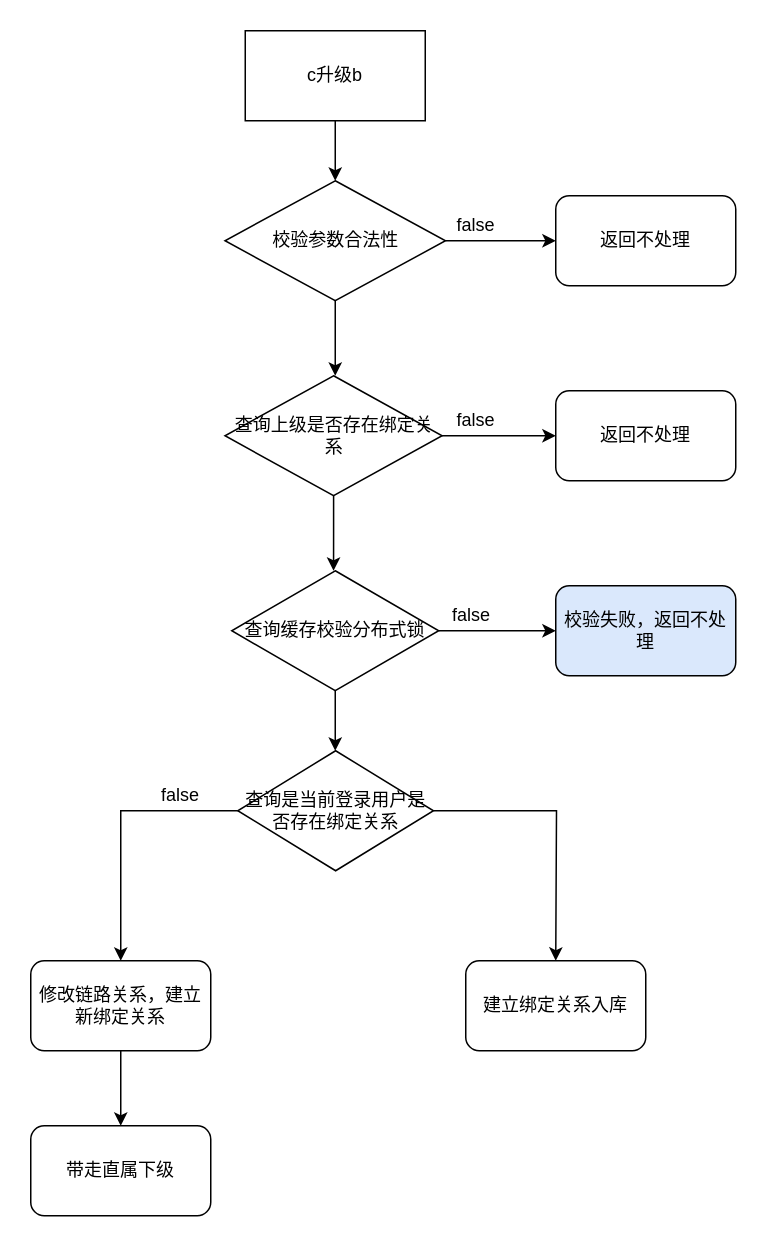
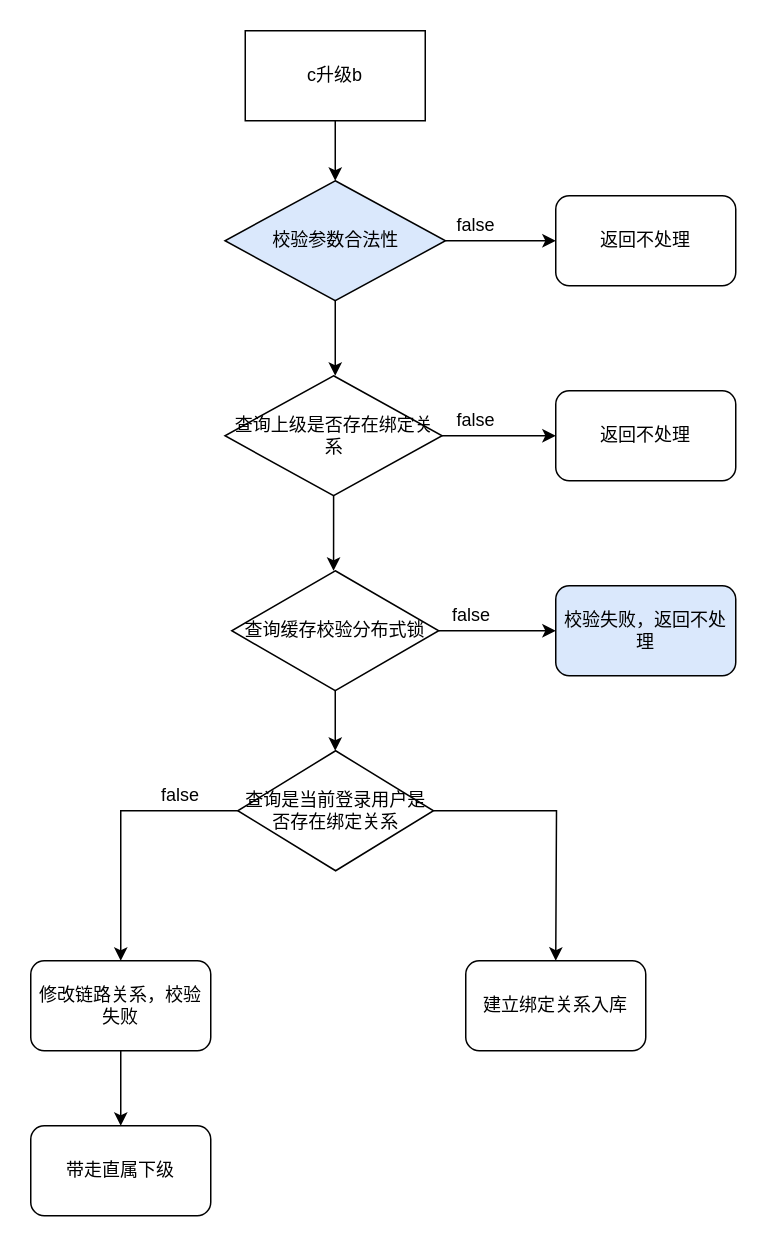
  <mxCell id="0" />
  <mxCell id="1" parent="0" />
  <mxCell id="2" style="edgeStyle=orthogonalEdgeStyle;rounded=0;orthogonalLoop=1;jettySize=auto;html=1;" edge="1" parent="1" source="3"><mxGeometry relative="1" as="geometry"><mxPoint x="223" y="120" as="targetPoint" /></mxGeometry></mxCell>
  <mxCell id="3" value="c升级b" style="whiteSpace=wrap;html=1;rounded=0;" vertex="1" parent="1"><mxGeometry x="163" y="20" width="120" height="60" as="geometry" /></mxCell>
  <mxCell id="4" style="edgeStyle=orthogonalEdgeStyle;rounded=0;orthogonalLoop=1;jettySize=auto;html=1;" edge="1" parent="1" source="6"><mxGeometry relative="1" as="geometry"><mxPoint x="370" y="160" as="targetPoint" /></mxGeometry></mxCell>
  <mxCell id="5" style="edgeStyle=orthogonalEdgeStyle;rounded=0;orthogonalLoop=1;jettySize=auto;html=1;" edge="1" parent="1" source="6"><mxGeometry relative="1" as="geometry"><mxPoint x="223" y="250" as="targetPoint" /></mxGeometry></mxCell>
- <mxCell id="6" value="校验参数合法性" style="rhombus;whiteSpace=wrap;html=1;" vertex="1" parent="1"><mxGeometry x="149.5" y="120" width="147" height="80" as="geometry" /></mxCell>
+ <mxCell id="6" value="校验参数合法性" style="rhombus;whiteSpace=wrap;html=1;fillColor=#dae8fc;" vertex="1" parent="1"><mxGeometry x="149.5" y="120" width="147" height="80" as="geometry" /></mxCell>
  <mxCell id="7" value="false" style="text;html=1;strokeColor=none;fillColor=none;align=center;verticalAlign=middle;whiteSpace=wrap;rounded=0;" vertex="1" parent="1"><mxGeometry x="297" y="140" width="40" height="20" as="geometry" /></mxCell>
  <mxCell id="8" value="返回不处理" style="rounded=1;whiteSpace=wrap;html=1;" vertex="1" parent="1"><mxGeometry x="370" y="130" width="120" height="60" as="geometry" /></mxCell>
  <mxCell id="9" style="edgeStyle=orthogonalEdgeStyle;rounded=0;orthogonalLoop=1;jettySize=auto;html=1;" edge="1" parent="1" source="11"><mxGeometry relative="1" as="geometry"><mxPoint x="370" y="290" as="targetPoint" /></mxGeometry></mxCell>
  <mxCell id="10" style="edgeStyle=orthogonalEdgeStyle;rounded=0;orthogonalLoop=1;jettySize=auto;html=1;" edge="1" parent="1" source="11"><mxGeometry relative="1" as="geometry"><mxPoint x="221.875" y="380" as="targetPoint" /></mxGeometry></mxCell>
  <mxCell id="11" value="查询上级是否存在绑定关系" style="rhombus;whiteSpace=wrap;html=1;" vertex="1" parent="1"><mxGeometry x="149.5" y="250" width="144.75" height="80" as="geometry" /></mxCell>
  <mxCell id="12" value="返回不处理" style="rounded=1;whiteSpace=wrap;html=1;" vertex="1" parent="1"><mxGeometry x="370" y="260" width="120" height="60" as="geometry" /></mxCell>
  <mxCell id="13" value="false" style="text;html=1;strokeColor=none;fillColor=none;align=center;verticalAlign=middle;whiteSpace=wrap;rounded=0;" vertex="1" parent="1"><mxGeometry x="297" y="270" width="40" height="20" as="geometry" /></mxCell>
  <mxCell id="14" style="edgeStyle=orthogonalEdgeStyle;rounded=0;orthogonalLoop=1;jettySize=auto;html=1;" edge="1" parent="1" source="16"><mxGeometry relative="1" as="geometry"><mxPoint x="370" y="420" as="targetPoint" /></mxGeometry></mxCell>
  <mxCell id="15" style="edgeStyle=orthogonalEdgeStyle;rounded=0;orthogonalLoop=1;jettySize=auto;html=1;" edge="1" parent="1" source="16"><mxGeometry relative="1" as="geometry"><mxPoint x="223" y="500" as="targetPoint" /></mxGeometry></mxCell>
  <mxCell id="16" value="查询缓存校验分布式锁" style="rhombus;whiteSpace=wrap;html=1;" vertex="1" parent="1"><mxGeometry x="154" y="380" width="138" height="80" as="geometry" /></mxCell>
  <mxCell id="17" value="false" style="text;html=1;strokeColor=none;fillColor=none;align=center;verticalAlign=middle;whiteSpace=wrap;rounded=0;" vertex="1" parent="1"><mxGeometry x="294.25" y="400" width="40" height="20" as="geometry" /></mxCell>
  <mxCell id="18" value="校验失败，返回不处理" style="rounded=1;whiteSpace=wrap;html=1;fillColor=#dae8fc;" vertex="1" parent="1"><mxGeometry x="370" y="390" width="120" height="60" as="geometry" /></mxCell>
  <mxCell id="19" style="edgeStyle=orthogonalEdgeStyle;rounded=0;orthogonalLoop=1;jettySize=auto;html=1;" edge="1" parent="1" source="21"><mxGeometry relative="1" as="geometry"><mxPoint x="370" y="640" as="targetPoint" /></mxGeometry></mxCell>
  <mxCell id="20" style="edgeStyle=orthogonalEdgeStyle;rounded=0;orthogonalLoop=1;jettySize=auto;html=1;" edge="1" parent="1" source="21"><mxGeometry relative="1" as="geometry"><mxPoint x="80" y="640" as="targetPoint" /><Array as="points"><mxPoint x="80" y="540" /><mxPoint x="80" y="640" /></Array></mxGeometry></mxCell>
  <mxCell id="21" value="查询是当前登录用户是否存在绑定关系" style="rhombus;whiteSpace=wrap;html=1;" vertex="1" parent="1"><mxGeometry x="158" y="500" width="130.5" height="80" as="geometry" /></mxCell>
  <mxCell id="22" value="false" style="text;html=1;strokeColor=none;fillColor=none;align=center;verticalAlign=middle;whiteSpace=wrap;rounded=0;" vertex="1" parent="1"><mxGeometry x="100" y="520" width="40" height="20" as="geometry" /></mxCell>
  <mxCell id="23" value="建立绑定关系入库" style="rounded=1;whiteSpace=wrap;html=1;" vertex="1" parent="1"><mxGeometry x="310" y="640" width="120" height="60" as="geometry" /></mxCell>
  <mxCell id="24" style="edgeStyle=orthogonalEdgeStyle;rounded=0;orthogonalLoop=1;jettySize=auto;html=1;" edge="1" parent="1" source="25"><mxGeometry relative="1" as="geometry"><mxPoint x="80" y="750" as="targetPoint" /></mxGeometry></mxCell>
- <mxCell id="25" value="修改链路关系，建立新绑定关系" style="rounded=1;whiteSpace=wrap;html=1;" vertex="1" parent="1"><mxGeometry x="20" y="640" width="120" height="60" as="geometry" /></mxCell>
+ <mxCell id="25" value="修改链路关系，校验失败" style="rounded=1;whiteSpace=wrap;html=1;" vertex="1" parent="1"><mxGeometry x="20" y="640" width="120" height="60" as="geometry" /></mxCell>
  <mxCell id="26" value="带走直属下级" style="rounded=1;whiteSpace=wrap;html=1;" vertex="1" parent="1"><mxGeometry x="20" y="750" width="120" height="60" as="geometry" /></mxCell>
